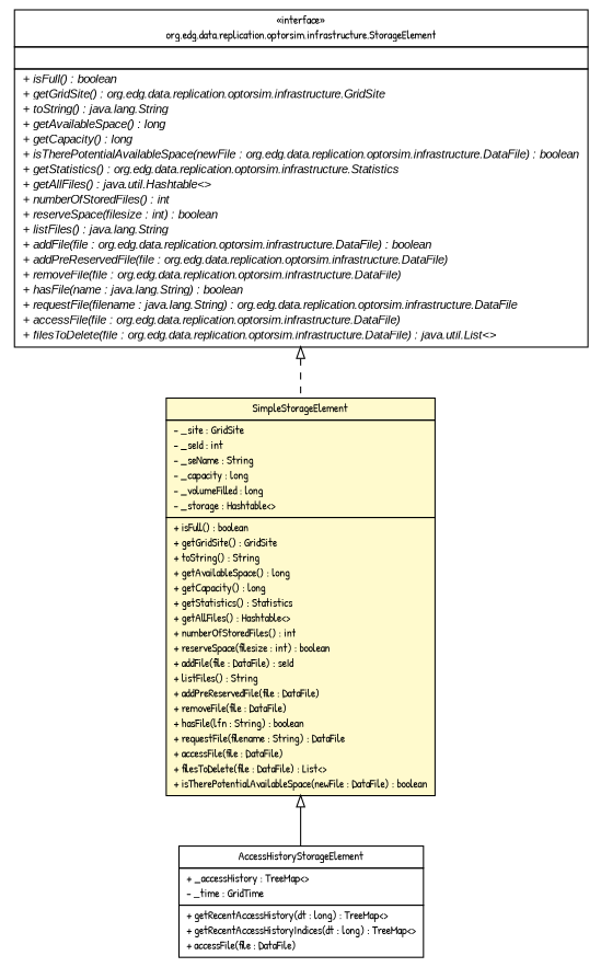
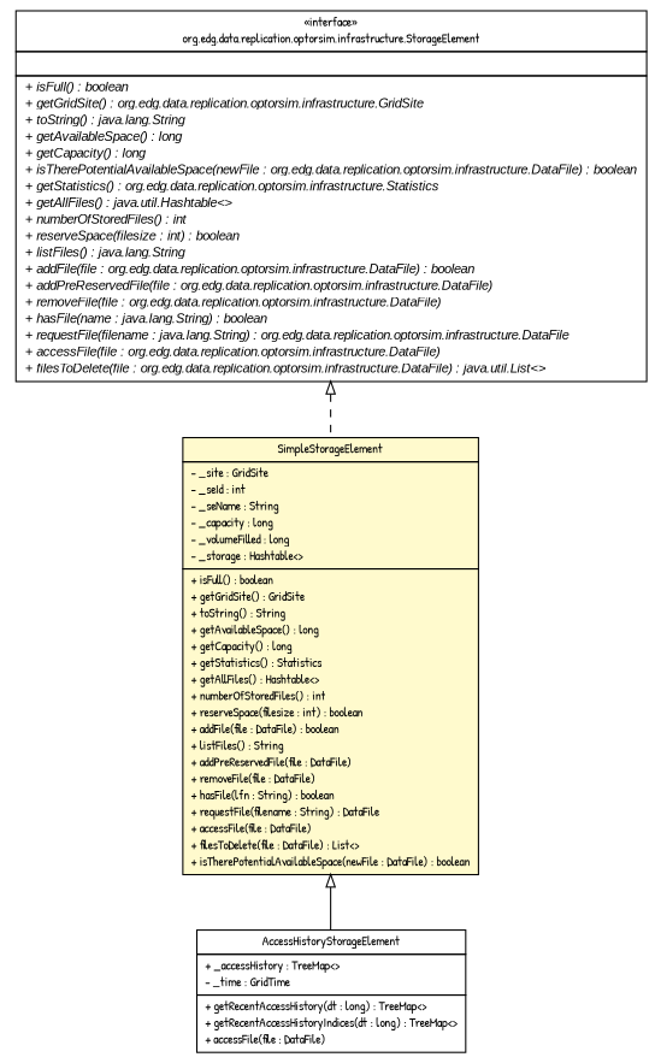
  digraph {
    nodesep=0.25
    ranksep=0.5
    fontname="Patrick Hand"
    node [fontcolor=black fontname="Patrick Hand" fontsize=10.0 shape=plaintext]
    edge [arrowtail=empty dir=back fontname="Patrick Hand" fontsize=10 headport=p labelfontname=arial labelfontsize=10 tailport=p]
    n1 [label=<<table title="org.edg.data.replication.optorsim.infrastructure.StorageElement" border="0" cellborder="1" cellspacing="0" cellpadding="2" port="p" href="../infrastructure/StorageElement.html"> 		<tr><td><table border="0" cellspacing="0" cellpadding="1"> <tr><td align="center" balign="center"> &#171;interface&#187; </td></tr> <tr><td align="center" balign="center"> org.edg.data.replication.optorsim.infrastructure.StorageElement </td></tr> 		</table></td></tr> 		<tr><td><table border="0" cellspacing="0" cellpadding="1"> <tr><td align="left" balign="left">  </td></tr> 		</table></td></tr> 		<tr><td><table border="0" cellspacing="0" cellpadding="1"> <tr><td align="left" balign="left"><font face="arial italic" point-size="10.0"> + isFull() : boolean </font></td></tr> <tr><td align="left" balign="left"><font face="arial italic" point-size="10.0"> + getGridSite() : org.edg.data.replication.optorsim.infrastructure.GridSite </font></td></tr> <tr><td align="left" balign="left"><font face="arial italic" point-size="10.0"> + toString() : java.lang.String </font></td></tr> <tr><td align="left" balign="left"><font face="arial italic" point-size="10.0"> + getAvailableSpace() : long </font></td></tr> <tr><td align="left" balign="left"><font face="arial italic" point-size="10.0"> + getCapacity() : long </font></td></tr> <tr><td align="left" balign="left"><font face="arial italic" point-size="10.0"> + isTherePotentialAvailableSpace(newFile : org.edg.data.replication.optorsim.infrastructure.DataFile) : boolean </font></td></tr> <tr><td align="left" balign="left"><font face="arial italic" point-size="10.0"> + getStatistics() : org.edg.data.replication.optorsim.infrastructure.Statistics </font></td></tr> <tr><td align="left" balign="left"><font face="arial italic" point-size="10.0"> + getAllFiles() : java.util.Hashtable&lt;&gt; </font></td></tr> <tr><td align="left" balign="left"><font face="arial italic" point-size="10.0"> + numberOfStoredFiles() : int </font></td></tr> <tr><td align="left" balign="left"><font face="arial italic" point-size="10.0"> + reserveSpace(filesize : int) : boolean </font></td></tr> <tr><td align="left" balign="left"><font face="arial italic" point-size="10.0"> + listFiles() : java.lang.String </font></td></tr> <tr><td align="left" balign="left"><font face="arial italic" point-size="10.0"> + addFile(file : org.edg.data.replication.optorsim.infrastructure.DataFile) : boolean </font></td></tr> <tr><td align="left" balign="left"><font face="arial italic" point-size="10.0"> + addPreReservedFile(file : org.edg.data.replication.optorsim.infrastructure.DataFile) </font></td></tr> <tr><td align="left" balign="left"><font face="arial italic" point-size="10.0"> + removeFile(file : org.edg.data.replication.optorsim.infrastructure.DataFile) </font></td></tr> <tr><td align="left" balign="left"><font face="arial italic" point-size="10.0"> + hasFile(name : java.lang.String) : boolean </font></td></tr> <tr><td align="left" balign="left"><font face="arial italic" point-size="10.0"> + requestFile(filename : java.lang.String) : org.edg.data.replication.optorsim.infrastructure.DataFile </font></td></tr> <tr><td align="left" balign="left"><font face="arial italic" point-size="10.0"> + accessFile(file : org.edg.data.replication.optorsim.infrastructure.DataFile) </font></td></tr> <tr><td align="left" balign="left"><font face="arial italic" point-size="10.0"> + filesToDelete(file : org.edg.data.replication.optorsim.infrastructure.DataFile) : java.util.List&lt;&gt; </font></td></tr> 		</table></td></tr> 		</table>>]
-   n2 [label=<<table title="org.edg.data.replication.optorsim.optor.SimpleStorageElement" border="0" cellborder="1" cellspacing="0" cellpadding="2" port="p" bgcolor="lemonChiffon" href="./SimpleStorageElement.html"> 		<tr><td><table border="0" cellspacing="0" cellpadding="1"> <tr><td align="center" balign="center"> SimpleStorageElement </td></tr> 		</table></td></tr> 		<tr><td><table border="0" cellspacing="0" cellpadding="1"> <tr><td align="left" balign="left"> - _site : GridSite </td></tr> <tr><td align="left" balign="left"> - _seId : int </td></tr> <tr><td align="left" balign="left"> - _seName : String </td></tr> <tr><td align="left" balign="left"> - _capacity : long </td></tr> <tr><td align="left" balign="left"> - _volumeFilled : long </td></tr> <tr><td align="left" balign="left"> - _storage : Hashtable&lt;&gt; </td></tr> 		</table></td></tr> 		<tr><td><table border="0" cellspacing="0" cellpadding="1"> <tr><td align="left" balign="left"> + isFull() : boolean </td></tr> <tr><td align="left" balign="left"> + getGridSite() : GridSite </td></tr> <tr><td align="left" balign="left"> + toString() : String </td></tr> <tr><td align="left" balign="left"> + getAvailableSpace() : long </td></tr> <tr><td align="left" balign="left"> + getCapacity() : long </td></tr> <tr><td align="left" balign="left"> + getStatistics() : Statistics </td></tr> <tr><td align="left" balign="left"> + getAllFiles() : Hashtable&lt;&gt; </td></tr> <tr><td align="left" balign="left"> + numberOfStoredFiles() : int </td></tr> <tr><td align="left" balign="left"> + reserveSpace(filesize : int) : boolean </td></tr> <tr><td align="left" balign="left"> + addFile(file : DataFile) : seId </td></tr> <tr><td align="left" balign="left"> + listFiles() : String </td></tr> <tr><td align="left" balign="left"> + addPreReservedFile(file : DataFile) </td></tr> <tr><td align="left" balign="left"> + removeFile(file : DataFile) </td></tr> <tr><td align="left" balign="left"> + hasFile(lfn : String) : boolean </td></tr> <tr><td align="left" balign="left"> + requestFile(filename : String) : DataFile </td></tr> <tr><td align="left" balign="left"> + accessFile(file : DataFile) </td></tr> <tr><td align="left" balign="left"> + filesToDelete(file : DataFile) : List&lt;&gt; </td></tr> <tr><td align="left" balign="left"> + isTherePotentialAvailableSpace(newFile : DataFile) : boolean </td></tr> 		</table></td></tr> 		</table>>]
+   n2 [label=<<table title="org.edg.data.replication.optorsim.optor.SimpleStorageElement" border="0" cellborder="1" cellspacing="0" cellpadding="2" port="p" bgcolor="lemonChiffon" href="./SimpleStorageElement.html"> 		<tr><td><table border="0" cellspacing="0" cellpadding="1"> <tr><td align="center" balign="center"> SimpleStorageElement </td></tr> 		</table></td></tr> 		<tr><td><table border="0" cellspacing="0" cellpadding="1"> <tr><td align="left" balign="left"> - _site : GridSite </td></tr> <tr><td align="left" balign="left"> - _seId : int </td></tr> <tr><td align="left" balign="left"> - _seName : String </td></tr> <tr><td align="left" balign="left"> - _capacity : long </td></tr> <tr><td align="left" balign="left"> - _volumeFilled : long </td></tr> <tr><td align="left" balign="left"> - _storage : Hashtable&lt;&gt; </td></tr> 		</table></td></tr> 		<tr><td><table border="0" cellspacing="0" cellpadding="1"> <tr><td align="left" balign="left"> + isFull() : boolean </td></tr> <tr><td align="left" balign="left"> + getGridSite() : GridSite </td></tr> <tr><td align="left" balign="left"> + toString() : String </td></tr> <tr><td align="left" balign="left"> + getAvailableSpace() : long </td></tr> <tr><td align="left" balign="left"> + getCapacity() : long </td></tr> <tr><td align="left" balign="left"> + getStatistics() : Statistics </td></tr> <tr><td align="left" balign="left"> + getAllFiles() : Hashtable&lt;&gt; </td></tr> <tr><td align="left" balign="left"> + numberOfStoredFiles() : int </td></tr> <tr><td align="left" balign="left"> + reserveSpace(filesize : int) : boolean </td></tr> <tr><td align="left" balign="left"> + addFile(file : DataFile) : boolean </td></tr> <tr><td align="left" balign="left"> + listFiles() : String </td></tr> <tr><td align="left" balign="left"> + addPreReservedFile(file : DataFile) </td></tr> <tr><td align="left" balign="left"> + removeFile(file : DataFile) </td></tr> <tr><td align="left" balign="left"> + hasFile(lfn : String) : boolean </td></tr> <tr><td align="left" balign="left"> + requestFile(filename : String) : DataFile </td></tr> <tr><td align="left" balign="left"> + accessFile(file : DataFile) </td></tr> <tr><td align="left" balign="left"> + filesToDelete(file : DataFile) : List&lt;&gt; </td></tr> <tr><td align="left" balign="left"> + isTherePotentialAvailableSpace(newFile : DataFile) : boolean </td></tr> 		</table></td></tr> 		</table>>]
    n3 [label=<<table title="org.edg.data.replication.optorsim.optor.AccessHistoryStorageElement" border="0" cellborder="1" cellspacing="0" cellpadding="2" port="p" href="./AccessHistoryStorageElement.html"> 		<tr><td><table border="0" cellspacing="0" cellpadding="1"> <tr><td align="center" balign="center"> AccessHistoryStorageElement </td></tr> 		</table></td></tr> 		<tr><td><table border="0" cellspacing="0" cellpadding="1"> <tr><td align="left" balign="left"> + _accessHistory : TreeMap&lt;&gt; </td></tr> <tr><td align="left" balign="left"> - _time : GridTime </td></tr> 		</table></td></tr> 		<tr><td><table border="0" cellspacing="0" cellpadding="1"> <tr><td align="left" balign="left"> + getRecentAccessHistory(dt : long) : TreeMap&lt;&gt; </td></tr> <tr><td align="left" balign="left"> + getRecentAccessHistoryIndices(dt : long) : TreeMap&lt;&gt; </td></tr> <tr><td align="left" balign="left"> + accessFile(file : DataFile) </td></tr> 		</table></td></tr> 		</table>>]
    n1 -> n2 [style=dashed]
    n2 -> n3
  }
